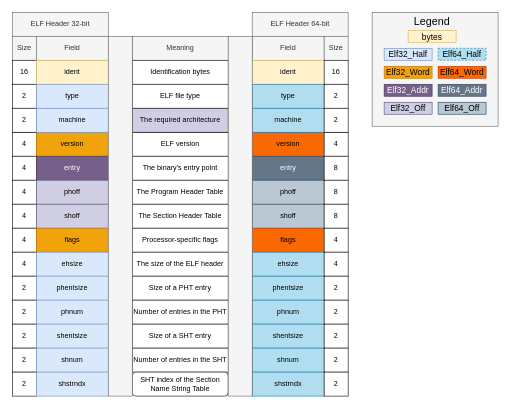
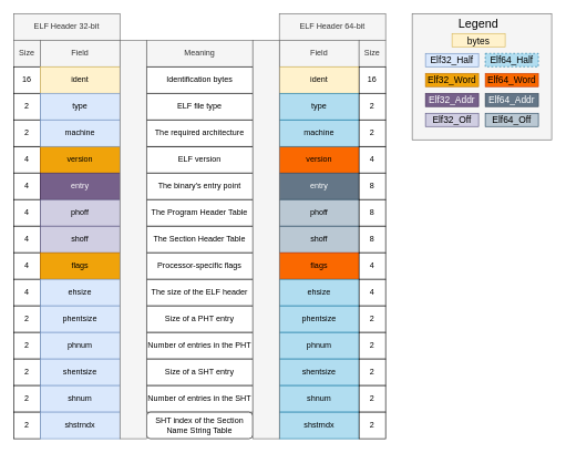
  <mxCell id="0" />
  <mxCell id="1" parent="0" />
  <mxCell id="2" value="ELF Header 32-bit" style="rounded=0;whiteSpace=wrap;html=1;fillColor=#f5f5f5;fontColor=#333333;strokeColor=#666666;" vertex="1" parent="1"><mxGeometry x="20" y="20" width="160" height="40" as="geometry" /></mxCell>
  <mxCell id="3" value="ELF Header 64-bit" style="rounded=0;whiteSpace=wrap;html=1;fillColor=#f5f5f5;fontColor=#333333;strokeColor=#666666;" vertex="1" parent="1"><mxGeometry x="420" y="20" width="160" height="40" as="geometry" /></mxCell>
  <mxCell id="4" value="Size" style="rounded=0;whiteSpace=wrap;html=1;fillColor=#f5f5f5;fontColor=#333333;strokeColor=#666666;" vertex="1" parent="1"><mxGeometry x="20" y="60" width="40" height="40" as="geometry" /></mxCell>
  <mxCell id="5" value="Field" style="rounded=0;whiteSpace=wrap;html=1;fillColor=#f5f5f5;fontColor=#333333;strokeColor=#666666;" vertex="1" parent="1"><mxGeometry x="60" y="60" width="120" height="40" as="geometry" /></mxCell>
  <mxCell id="6" value="16" style="rounded=0;whiteSpace=wrap;html=1;" vertex="1" parent="1"><mxGeometry x="20" y="100" width="40" height="40" as="geometry" /></mxCell>
  <mxCell id="7" value="ident" style="rounded=0;whiteSpace=wrap;html=1;fillColor=#fff2cc;strokeColor=#d6b656;" vertex="1" parent="1"><mxGeometry x="60" y="100" width="120" height="40" as="geometry" /></mxCell>
  <mxCell id="8" value="2" style="rounded=0;whiteSpace=wrap;html=1;" vertex="1" parent="1"><mxGeometry x="20" y="140" width="40" height="40" as="geometry" /></mxCell>
  <mxCell id="9" value="type" style="rounded=0;whiteSpace=wrap;html=1;fillColor=#dae8fc;strokeColor=#6c8ebf;" vertex="1" parent="1"><mxGeometry x="60" y="140" width="120" height="40" as="geometry" /></mxCell>
  <mxCell id="10" value="4" style="rounded=0;whiteSpace=wrap;html=1;" vertex="1" parent="1"><mxGeometry x="20" y="220" width="40" height="40" as="geometry" /></mxCell>
  <mxCell id="11" value="version" style="rounded=0;whiteSpace=wrap;html=1;fillColor=#f0a30a;strokeColor=#BD7000;fontColor=#000000;" vertex="1" parent="1"><mxGeometry x="60" y="220" width="120" height="40" as="geometry" /></mxCell>
  <mxCell id="12" value="4" style="rounded=0;whiteSpace=wrap;html=1;" vertex="1" parent="1"><mxGeometry x="20" y="260" width="40" height="40" as="geometry" /></mxCell>
  <mxCell id="13" value="entry" style="rounded=0;whiteSpace=wrap;html=1;fillColor=#76608a;fontColor=#ffffff;strokeColor=#432D57;" vertex="1" parent="1"><mxGeometry x="60" y="260" width="120" height="40" as="geometry" /></mxCell>
  <mxCell id="14" value="4" style="rounded=0;whiteSpace=wrap;html=1;" vertex="1" parent="1"><mxGeometry x="20" y="300" width="40" height="40" as="geometry" /></mxCell>
  <mxCell id="15" value="phoff" style="rounded=0;whiteSpace=wrap;html=1;fillColor=#d0cee2;strokeColor=#56517e;" vertex="1" parent="1"><mxGeometry x="60" y="300" width="120" height="40" as="geometry" /></mxCell>
  <mxCell id="16" value="Meaning" style="rounded=0;whiteSpace=wrap;html=1;fillColor=#f5f5f5;fontColor=#333333;strokeColor=#666666;" vertex="1" parent="1"><mxGeometry x="220" y="60" width="160" height="40" as="geometry" /></mxCell>
  <mxCell id="17" value="Identification bytes" style="rounded=0;whiteSpace=wrap;html=1;" vertex="1" parent="1"><mxGeometry x="220" y="100" width="160" height="40" as="geometry" /></mxCell>
  <mxCell id="18" value="ELF file type" style="rounded=0;whiteSpace=wrap;html=1;" vertex="1" parent="1"><mxGeometry x="220" y="140" width="160" height="40" as="geometry" /></mxCell>
  <mxCell id="19" value="ELF version" style="rounded=0;whiteSpace=wrap;html=1;" vertex="1" parent="1"><mxGeometry x="220" y="220" width="160" height="40" as="geometry" /></mxCell>
  <mxCell id="20" value="The binary's entry point" style="rounded=0;whiteSpace=wrap;html=1;" vertex="1" parent="1"><mxGeometry x="220" y="260" width="160" height="40" as="geometry" /></mxCell>
  <mxCell id="21" value="The Program Header Table" style="rounded=0;whiteSpace=wrap;html=1;" vertex="1" parent="1"><mxGeometry x="220" y="300" width="160" height="40" as="geometry" /></mxCell>
  <mxCell id="22" value="Field" style="rounded=0;whiteSpace=wrap;html=1;fillColor=#f5f5f5;fontColor=#333333;strokeColor=#666666;" vertex="1" parent="1"><mxGeometry x="420" y="60" width="120" height="40" as="geometry" /></mxCell>
  <mxCell id="23" value="Size" style="rounded=0;whiteSpace=wrap;html=1;fillColor=#f5f5f5;fontColor=#333333;strokeColor=#666666;" vertex="1" parent="1"><mxGeometry x="540" y="60" width="40" height="40" as="geometry" /></mxCell>
  <mxCell id="24" value="ident" style="rounded=0;whiteSpace=wrap;html=1;fillColor=#fff2cc;strokeColor=#d6b656;" vertex="1" parent="1"><mxGeometry x="420" y="100" width="120" height="40" as="geometry" /></mxCell>
  <mxCell id="25" value="16" style="rounded=0;whiteSpace=wrap;html=1;" vertex="1" parent="1"><mxGeometry x="540" y="100" width="40" height="40" as="geometry" /></mxCell>
  <mxCell id="26" value="4" style="rounded=0;whiteSpace=wrap;html=1;" vertex="1" parent="1"><mxGeometry x="20" y="340" width="40" height="40" as="geometry" /></mxCell>
  <mxCell id="27" value="shoff" style="rounded=0;whiteSpace=wrap;html=1;fillColor=#d0cee2;strokeColor=#56517e;" vertex="1" parent="1"><mxGeometry x="60" y="340" width="120" height="40" as="geometry" /></mxCell>
  <mxCell id="28" value="4" style="rounded=0;whiteSpace=wrap;html=1;" vertex="1" parent="1"><mxGeometry x="20" y="380" width="40" height="40" as="geometry" /></mxCell>
  <mxCell id="29" value="flags" style="rounded=0;whiteSpace=wrap;html=1;fillColor=#f0a30a;fontColor=#000000;strokeColor=#BD7000;" vertex="1" parent="1"><mxGeometry x="60" y="380" width="120" height="40" as="geometry" /></mxCell>
  <mxCell id="30" value="4" style="rounded=0;whiteSpace=wrap;html=1;" vertex="1" parent="1"><mxGeometry x="20" y="420" width="40" height="40" as="geometry" /></mxCell>
  <mxCell id="31" value="ehsize" style="rounded=0;whiteSpace=wrap;html=1;fillColor=#dae8fc;strokeColor=#6c8ebf;" vertex="1" parent="1"><mxGeometry x="60" y="420" width="120" height="40" as="geometry" /></mxCell>
  <mxCell id="32" value="The Section Header Table" style="rounded=0;whiteSpace=wrap;html=1;" vertex="1" parent="1"><mxGeometry x="220" y="340" width="160" height="40" as="geometry" /></mxCell>
  <mxCell id="33" value="Processor-specific flags" style="rounded=0;whiteSpace=wrap;html=1;" vertex="1" parent="1"><mxGeometry x="220" y="380" width="160" height="40" as="geometry" /></mxCell>
  <mxCell id="34" value="The size of the ELF header" style="rounded=0;whiteSpace=wrap;html=1;" vertex="1" parent="1"><mxGeometry x="220" y="420" width="160" height="40" as="geometry" /></mxCell>
  <mxCell id="35" value="2" style="rounded=0;whiteSpace=wrap;html=1;" vertex="1" parent="1"><mxGeometry x="20" y="460" width="40" height="40" as="geometry" /></mxCell>
  <mxCell id="36" value="phentsize" style="rounded=0;whiteSpace=wrap;html=1;fillColor=#dae8fc;strokeColor=#6c8ebf;" vertex="1" parent="1"><mxGeometry x="60" y="460" width="120" height="40" as="geometry" /></mxCell>
  <mxCell id="37" value="2" style="rounded=0;whiteSpace=wrap;html=1;" vertex="1" parent="1"><mxGeometry x="20" y="500" width="40" height="40" as="geometry" /></mxCell>
  <mxCell id="38" value="phnum" style="rounded=0;whiteSpace=wrap;html=1;fillColor=#dae8fc;strokeColor=#6c8ebf;" vertex="1" parent="1"><mxGeometry x="60" y="500" width="120" height="40" as="geometry" /></mxCell>
  <mxCell id="39" value="2" style="rounded=0;whiteSpace=wrap;html=1;" vertex="1" parent="1"><mxGeometry x="20" y="540" width="40" height="40" as="geometry" /></mxCell>
  <mxCell id="40" value="shentsize" style="rounded=0;whiteSpace=wrap;html=1;fillColor=#dae8fc;strokeColor=#6c8ebf;" vertex="1" parent="1"><mxGeometry x="60" y="540" width="120" height="40" as="geometry" /></mxCell>
  <mxCell id="41" value="2" style="rounded=0;whiteSpace=wrap;html=1;" vertex="1" parent="1"><mxGeometry x="20" y="580" width="40" height="40" as="geometry" /></mxCell>
  <mxCell id="42" value="shnum" style="rounded=0;whiteSpace=wrap;html=1;fillColor=#dae8fc;strokeColor=#6c8ebf;" vertex="1" parent="1"><mxGeometry x="60" y="580" width="120" height="40" as="geometry" /></mxCell>
  <mxCell id="43" value="2" style="rounded=0;whiteSpace=wrap;html=1;" vertex="1" parent="1"><mxGeometry x="20" y="620" width="40" height="40" as="geometry" /></mxCell>
  <mxCell id="44" value="shstrndx" style="rounded=0;whiteSpace=wrap;html=1;fillColor=#dae8fc;strokeColor=#6c8ebf;" vertex="1" parent="1"><mxGeometry x="60" y="620" width="120" height="40" as="geometry" /></mxCell>
  <mxCell id="45" value="Size of a PHT entry" style="rounded=0;whiteSpace=wrap;html=1;" vertex="1" parent="1"><mxGeometry x="220" y="460" width="160" height="40" as="geometry" /></mxCell>
  <mxCell id="46" value="Number of entries in the PHT" style="rounded=0;whiteSpace=wrap;html=1;" vertex="1" parent="1"><mxGeometry x="220" y="500" width="160" height="40" as="geometry" /></mxCell>
  <mxCell id="47" value="Size of a SHT entry" style="rounded=0;whiteSpace=wrap;html=1;" vertex="1" parent="1"><mxGeometry x="220" y="540" width="160" height="40" as="geometry" /></mxCell>
  <mxCell id="48" value="Number of entries in the SHT" style="rounded=0;whiteSpace=wrap;html=1;" vertex="1" parent="1"><mxGeometry x="220" y="580" width="160" height="40" as="geometry" /></mxCell>
  <mxCell id="49" value="2" style="rounded=0;whiteSpace=wrap;html=1;" vertex="1" parent="1"><mxGeometry x="20" y="180" width="40" height="40" as="geometry" /></mxCell>
  <mxCell id="50" value="machine" style="rounded=0;whiteSpace=wrap;html=1;fillColor=#dae8fc;strokeColor=#6c8ebf;" vertex="1" parent="1"><mxGeometry x="60" y="180" width="120" height="40" as="geometry" /></mxCell>
  <mxCell id="51" value="" style="edgeStyle=orthogonalEdgeStyle;rounded=0;orthogonalLoop=1;jettySize=auto;html=1;fontSize=14;" edge="1" parent="1" source="52" target="50"><mxGeometry relative="1" as="geometry" /></mxCell>
- <mxCell id="52" value="The required architecture" style="rounded=0;whiteSpace=wrap;html=1;fillColor=#d0cee2;" vertex="1" parent="1"><mxGeometry x="220" y="180" width="160" height="40" as="geometry" /></mxCell>
+ <mxCell id="52" value="The required architecture" style="rounded=0;whiteSpace=wrap;html=1;" vertex="1" parent="1"><mxGeometry x="220" y="180" width="160" height="40" as="geometry" /></mxCell>
  <mxCell id="53" value="SHT index of the Section Name String Table" style="whiteSpace=wrap;html=1;rounded=1;" vertex="1" parent="1"><mxGeometry x="220" y="620" width="160" height="40" as="geometry" /></mxCell>
  <mxCell id="54" value="type" style="rounded=0;whiteSpace=wrap;html=1;fillColor=#b1ddf0;strokeColor=#10739e;" vertex="1" parent="1"><mxGeometry x="420" y="140" width="120" height="40" as="geometry" /></mxCell>
  <mxCell id="55" value="version" style="rounded=0;whiteSpace=wrap;html=1;fillColor=#fa6800;fontColor=#000000;strokeColor=#C73500;" vertex="1" parent="1"><mxGeometry x="420" y="220" width="120" height="40" as="geometry" /></mxCell>
  <mxCell id="56" value="entry" style="rounded=0;whiteSpace=wrap;html=1;fillColor=#647687;fontColor=#ffffff;strokeColor=#314354;" vertex="1" parent="1"><mxGeometry x="420" y="260" width="120" height="40" as="geometry" /></mxCell>
  <mxCell id="57" value="phoff" style="rounded=0;whiteSpace=wrap;html=1;fillColor=#bac8d3;strokeColor=#23445d;" vertex="1" parent="1"><mxGeometry x="420" y="300" width="120" height="40" as="geometry" /></mxCell>
  <mxCell id="58" value="shoff" style="rounded=0;whiteSpace=wrap;html=1;fillColor=#bac8d3;strokeColor=#23445d;" vertex="1" parent="1"><mxGeometry x="420" y="340" width="120" height="40" as="geometry" /></mxCell>
  <mxCell id="59" value="flags" style="rounded=0;whiteSpace=wrap;html=1;fillColor=#fa6800;fontColor=#000000;strokeColor=#C73500;" vertex="1" parent="1"><mxGeometry x="420" y="380" width="120" height="40" as="geometry" /></mxCell>
  <mxCell id="60" value="ehsize" style="rounded=0;whiteSpace=wrap;html=1;fillColor=#b1ddf0;strokeColor=#10739e;" vertex="1" parent="1"><mxGeometry x="420" y="420" width="120" height="40" as="geometry" /></mxCell>
  <mxCell id="61" value="phentsize" style="rounded=0;whiteSpace=wrap;html=1;fillColor=#b1ddf0;strokeColor=#10739e;" vertex="1" parent="1"><mxGeometry x="420" y="460" width="120" height="40" as="geometry" /></mxCell>
  <mxCell id="62" value="phnum" style="rounded=0;whiteSpace=wrap;html=1;fillColor=#b1ddf0;strokeColor=#10739e;" vertex="1" parent="1"><mxGeometry x="420" y="500" width="120" height="40" as="geometry" /></mxCell>
  <mxCell id="63" value="shentsize" style="rounded=0;whiteSpace=wrap;html=1;fillColor=#b1ddf0;strokeColor=#10739e;" vertex="1" parent="1"><mxGeometry x="420" y="540" width="120" height="40" as="geometry" /></mxCell>
  <mxCell id="64" value="shnum" style="rounded=0;whiteSpace=wrap;html=1;fillColor=#b1ddf0;strokeColor=#10739e;" vertex="1" parent="1"><mxGeometry x="420" y="580" width="120" height="40" as="geometry" /></mxCell>
  <mxCell id="65" value="shstrndx" style="rounded=0;whiteSpace=wrap;html=1;fillColor=#b1ddf0;strokeColor=#10739e;" vertex="1" parent="1"><mxGeometry x="420" y="620" width="120" height="40" as="geometry" /></mxCell>
  <mxCell id="66" value="machine" style="rounded=0;whiteSpace=wrap;html=1;fillColor=#b1ddf0;strokeColor=#10739e;" vertex="1" parent="1"><mxGeometry x="420" y="180" width="120" height="40" as="geometry" /></mxCell>
  <mxCell id="67" value="2" style="rounded=0;whiteSpace=wrap;html=1;" vertex="1" parent="1"><mxGeometry x="540" y="140" width="40" height="40" as="geometry" /></mxCell>
  <mxCell id="68" value="4" style="rounded=0;whiteSpace=wrap;html=1;" vertex="1" parent="1"><mxGeometry x="540" y="220" width="40" height="40" as="geometry" /></mxCell>
  <mxCell id="69" value="8" style="rounded=0;whiteSpace=wrap;html=1;" vertex="1" parent="1"><mxGeometry x="540" y="260" width="40" height="40" as="geometry" /></mxCell>
  <mxCell id="70" value="8" style="rounded=0;whiteSpace=wrap;html=1;" vertex="1" parent="1"><mxGeometry x="540" y="300" width="40" height="40" as="geometry" /></mxCell>
  <mxCell id="71" value="8" style="rounded=0;whiteSpace=wrap;html=1;" vertex="1" parent="1"><mxGeometry x="540" y="340" width="40" height="40" as="geometry" /></mxCell>
  <mxCell id="72" value="4" style="rounded=0;whiteSpace=wrap;html=1;" vertex="1" parent="1"><mxGeometry x="540" y="380" width="40" height="40" as="geometry" /></mxCell>
  <mxCell id="73" value="4" style="rounded=0;whiteSpace=wrap;html=1;" vertex="1" parent="1"><mxGeometry x="540" y="420" width="40" height="40" as="geometry" /></mxCell>
  <mxCell id="74" value="2" style="rounded=0;whiteSpace=wrap;html=1;" vertex="1" parent="1"><mxGeometry x="540" y="460" width="40" height="40" as="geometry" /></mxCell>
  <mxCell id="75" value="2" style="rounded=0;whiteSpace=wrap;html=1;" vertex="1" parent="1"><mxGeometry x="540" y="500" width="40" height="40" as="geometry" /></mxCell>
  <mxCell id="76" value="2" style="rounded=0;whiteSpace=wrap;html=1;" vertex="1" parent="1"><mxGeometry x="540" y="540" width="40" height="40" as="geometry" /></mxCell>
  <mxCell id="77" value="2" style="rounded=0;whiteSpace=wrap;html=1;" vertex="1" parent="1"><mxGeometry x="540" y="580" width="40" height="40" as="geometry" /></mxCell>
  <mxCell id="78" value="2" style="rounded=0;whiteSpace=wrap;html=1;" vertex="1" parent="1"><mxGeometry x="540" y="620" width="40" height="40" as="geometry" /></mxCell>
  <mxCell id="79" value="2" style="rounded=0;whiteSpace=wrap;html=1;" vertex="1" parent="1"><mxGeometry x="540" y="180" width="40" height="40" as="geometry" /></mxCell>
  <mxCell id="80" value="" style="rounded=0;whiteSpace=wrap;html=1;fillColor=#f5f5f5;fontColor=#333333;strokeColor=#666666;" vertex="1" parent="1"><mxGeometry x="180" y="60" width="40" height="600" as="geometry" /></mxCell>
  <mxCell id="81" value="" style="rounded=0;whiteSpace=wrap;html=1;fillColor=#f5f5f5;fontColor=#333333;strokeColor=#666666;" vertex="1" parent="1"><mxGeometry x="380" y="60" width="40" height="600" as="geometry" /></mxCell>
  <mxCell id="82" value="" style="rounded=0;whiteSpace=wrap;html=1;fillColor=#f5f5f5;fontColor=#333333;strokeColor=#666666;" vertex="1" parent="1"><mxGeometry x="620" y="20" width="210" height="190" as="geometry" /></mxCell>
  <mxCell id="83" value="&lt;font style=&quot;font-size: 18px;&quot;&gt;Legend&lt;/font&gt;" style="text;html=1;strokeColor=none;fillColor=none;align=center;verticalAlign=middle;whiteSpace=wrap;rounded=0;" vertex="1" parent="1"><mxGeometry x="690" y="20" width="60" height="30" as="geometry" /></mxCell>
  <mxCell id="84" value="&lt;font style=&quot;font-size: 14px;&quot;&gt;bytes&lt;/font&gt;" style="rounded=0;whiteSpace=wrap;html=1;fontSize=18;fillColor=#fff2cc;strokeColor=#d6b656;" vertex="1" parent="1"><mxGeometry x="680" y="50" width="80" height="20" as="geometry" /></mxCell>
  <mxCell id="85" value="Elf32_Half" style="rounded=0;whiteSpace=wrap;html=1;fontSize=14;fillColor=#dae8fc;strokeColor=#6c8ebf;" vertex="1" parent="1"><mxGeometry x="640" y="80" width="80" height="20" as="geometry" /></mxCell>
  <mxCell id="86" value="Elf64_Half" style="rounded=0;whiteSpace=wrap;html=1;fontSize=14;fillColor=#b1ddf0;strokeColor=#10739e;dashed=1;" vertex="1" parent="1"><mxGeometry x="730" y="80" width="80" height="20" as="geometry" /></mxCell>
  <mxCell id="87" value="Elf32_Word" style="rounded=0;whiteSpace=wrap;html=1;fontSize=14;fillColor=#f0a30a;strokeColor=#BD7000;fontColor=#000000;" vertex="1" parent="1"><mxGeometry x="640" y="110" width="80" height="20" as="geometry" /></mxCell>
  <mxCell id="88" value="Elf64_Word" style="rounded=0;whiteSpace=wrap;html=1;fontSize=14;fillColor=#fa6800;strokeColor=#C73500;fontColor=#000000;" vertex="1" parent="1"><mxGeometry x="730" y="110" width="80" height="20" as="geometry" /></mxCell>
  <mxCell id="89" value="Elf32_Addr" style="rounded=0;whiteSpace=wrap;html=1;fontSize=14;fillColor=#76608a;strokeColor=#432D57;fontColor=#ffffff;" vertex="1" parent="1"><mxGeometry x="640" y="140" width="80" height="20" as="geometry" /></mxCell>
  <mxCell id="90" value="Elf64_Addr" style="rounded=0;whiteSpace=wrap;html=1;fontSize=14;fillColor=#647687;strokeColor=#314354;fontColor=#ffffff;" vertex="1" parent="1"><mxGeometry x="730" y="140" width="80" height="20" as="geometry" /></mxCell>
  <mxCell id="91" value="Elf32_Off" style="rounded=0;whiteSpace=wrap;html=1;fontSize=14;fillColor=#d0cee2;strokeColor=#56517e;" vertex="1" parent="1"><mxGeometry x="640" y="170" width="80" height="20" as="geometry" /></mxCell>
  <mxCell id="92" value="Elf64_Off" style="rounded=0;whiteSpace=wrap;html=1;fontSize=14;fillColor=#bac8d3;strokeColor=#23445d;" vertex="1" parent="1"><mxGeometry x="730" y="170" width="80" height="20" as="geometry" /></mxCell>
